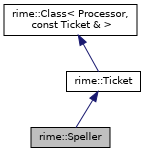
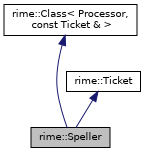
  digraph {
    node [color=black fillcolor=white fontname=Helvetica fontsize=10 shape=record style=filled]
    edge [color=midnightblue dir=back fontname=Helvetica fontsize=10 labelfontname=Helvetica labelfontsize=10 style=solid]
    n1 [fillcolor=grey75 fontcolor=black height=0.2 label="rime::Speller" width=0.4]
    n2 [height=0.2 label="rime::Ticket" width=0.4]
    n3 [height=0.2 label="rime::Class\< Processor,\l const Ticket & \>" width=0.4]
    n2 -> n1
-   n3 -> n2
+   n3 -> n1
  }
